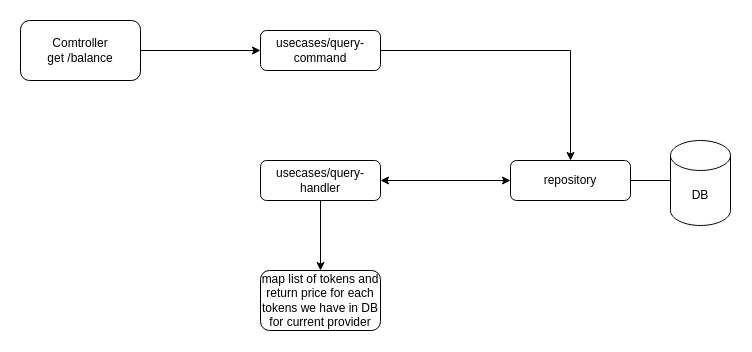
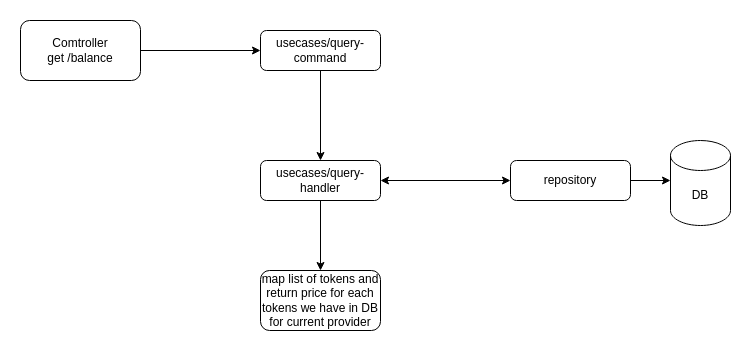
  <mxCell id="0" />
  <mxCell id="1" parent="0" />
  <mxCell id="2" value="" style="edgeStyle=orthogonalEdgeStyle;rounded=0;orthogonalLoop=1;jettySize=auto;html=1;" edge="1" parent="1" target="10"><mxGeometry relative="1" as="geometry"><mxPoint x="330" y="270" as="sourcePoint" /></mxGeometry></mxCell>
  <mxCell id="3" value="usecases/query-handler" style="rounded=1;whiteSpace=wrap;html=1;fontSize=12;glass=0;strokeWidth=1;shadow=0;" parent="1" vertex="1"><mxGeometry x="260" y="160" width="120" height="40" as="geometry" /></mxCell>
- <mxCell id="4" style="edgeStyle=orthogonalEdgeStyle;rounded=0;orthogonalLoop=1;jettySize=auto;html=1;" edge="1" parent="1" source="5" target="8"><mxGeometry relative="1" as="geometry" /></mxCell>
+ <mxCell id="4" style="edgeStyle=orthogonalEdgeStyle;rounded=0;orthogonalLoop=1;jettySize=auto;html=1;entryX=0.5;entryY=0;entryDx=0;entryDy=0;" edge="1" parent="1" source="5" target="3"><mxGeometry relative="1" as="geometry" /></mxCell>
  <mxCell id="5" value="usecases/query-command" style="rounded=1;whiteSpace=wrap;html=1;fontSize=12;glass=0;strokeWidth=1;shadow=0;" parent="1" vertex="1"><mxGeometry x="260" y="30" width="120" height="40" as="geometry" /></mxCell>
  <mxCell id="6" value="" style="endArrow=classic;html=1;rounded=0;exitX=1;exitY=0.5;exitDx=0;exitDy=0;entryX=0;entryY=0.5;entryDx=0;entryDy=0;" edge="1" parent="1" target="5"><mxGeometry width="50" height="50" relative="1" as="geometry"><mxPoint x="130" y="50" as="sourcePoint" /><mxPoint x="310" y="310" as="targetPoint" /></mxGeometry></mxCell>
- <mxCell id="7" value="" style="edgeStyle=orthogonalEdgeStyle;rounded=0;orthogonalLoop=1;jettySize=auto;html=1;endArrow=none;" edge="1" parent="1" source="8" target="12"><mxGeometry relative="1" as="geometry"><Array as="points"><mxPoint x="670" y="180" /><mxPoint x="670" y="180" /></Array></mxGeometry></mxCell>
+ <mxCell id="7" value="" style="edgeStyle=orthogonalEdgeStyle;rounded=0;orthogonalLoop=1;jettySize=auto;html=1;" edge="1" parent="1" source="8" target="12"><mxGeometry relative="1" as="geometry"><Array as="points"><mxPoint x="670" y="180" /><mxPoint x="670" y="180" /></Array></mxGeometry></mxCell>
  <mxCell id="8" value="repository" style="rounded=1;whiteSpace=wrap;html=1;" vertex="1" parent="1"><mxGeometry x="510" y="160" width="120" height="40" as="geometry" /></mxCell>
  <mxCell id="9" value="" style="endArrow=classic;startArrow=classic;html=1;rounded=0;" edge="1" parent="1"><mxGeometry width="50" height="50" relative="1" as="geometry"><mxPoint x="380" y="180" as="sourcePoint" /><mxPoint x="510" y="180" as="targetPoint" /><Array as="points" /></mxGeometry></mxCell>
  <mxCell id="10" value="map list of tokens and&lt;br&gt;return price for each tokens we have in DB for current provider" style="whiteSpace=wrap;html=1;rounded=1;glass=0;strokeWidth=1;shadow=0;" vertex="1" parent="1"><mxGeometry x="260" y="270" width="120" height="60" as="geometry" /></mxCell>
  <mxCell id="11" value="Comtroller&lt;br&gt;get /balance" style="rounded=1;whiteSpace=wrap;html=1;" vertex="1" parent="1"><mxGeometry x="20" y="20" width="120" height="60" as="geometry" /></mxCell>
  <mxCell id="12" value="DB" style="shape=cylinder3;whiteSpace=wrap;html=1;boundedLbl=1;backgroundOutline=1;size=15;" vertex="1" parent="1"><mxGeometry x="670" y="140" width="60" height="85" as="geometry" /></mxCell>
  <mxCell id="13" value="" style="edgeStyle=orthogonalEdgeStyle;rounded=0;orthogonalLoop=1;jettySize=auto;html=1;entryX=0.5;entryY=0;entryDx=0;entryDy=0;" edge="1" parent="1" source="3" target="10"><mxGeometry relative="1" as="geometry"><mxPoint x="320" y="200" as="sourcePoint" /><mxPoint x="330" y="190" as="targetPoint" /></mxGeometry></mxCell>
